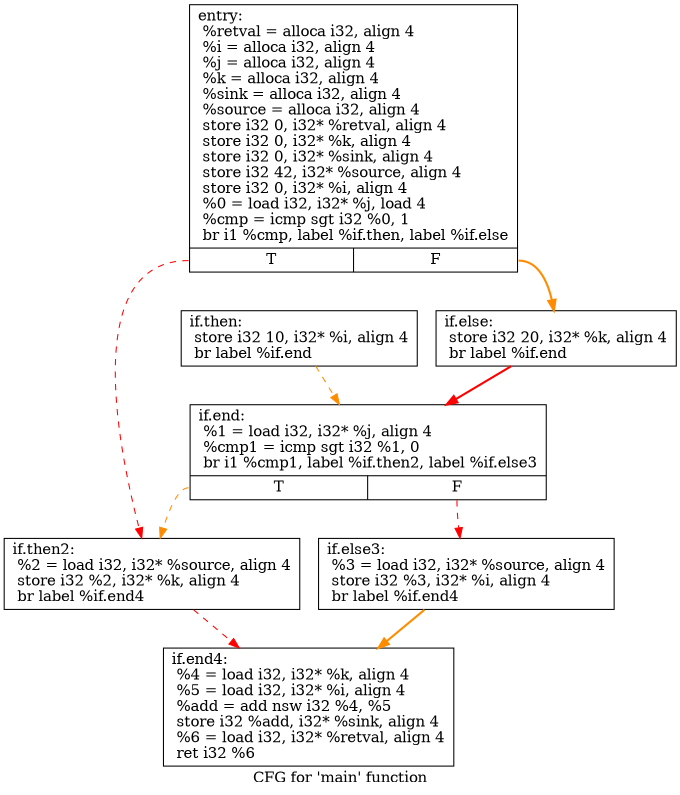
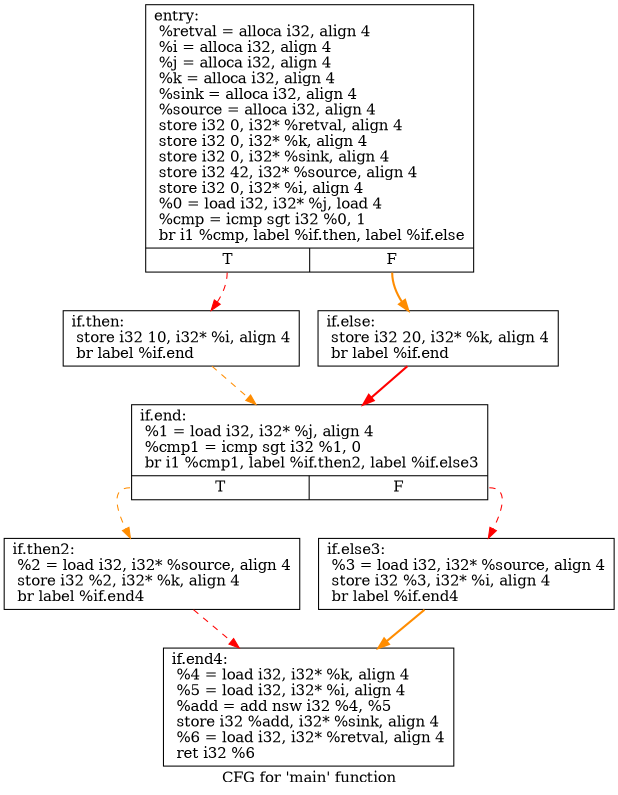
  digraph {
    label="CFG for 'main' function"
    node [shape=record]
    edge [color=red style=dashed]
    n1 [label="{entry:\l  %retval = alloca i32, align 4\l  %i = alloca i32, align 4\l  %j = alloca i32, align 4\l  %k = alloca i32, align 4\l  %sink = alloca i32, align 4\l  %source = alloca i32, align 4\l  store i32 0, i32* %retval, align 4\l  store i32 0, i32* %k, align 4\l  store i32 0, i32* %sink, align 4\l  store i32 42, i32* %source, align 4\l  store i32 0, i32* %i, align 4\l  %0 = load i32, i32* %j, load 4\l  %cmp = icmp sgt i32 %0, 1\l  br i1 %cmp, label %if.then, label %if.else\l|{<s0>T|<s1>F}}"]
    n2 [label="{if.then:                                          \l  store i32 10, i32* %i, align 4\l  br label %if.end\l}"]
    n3 [label="{if.else:                                          \l  store i32 20, i32* %k, align 4\l  br label %if.end\l}"]
    n4 [label="{if.end:                                           \l  %1 = load i32, i32* %j, align 4\l  %cmp1 = icmp sgt i32 %1, 0\l  br i1 %cmp1, label %if.then2, label %if.else3\l|{<s0>T|<s1>F}}"]
    n5 [label="{if.then2:                                         \l  %2 = load i32, i32* %source, align 4\l  store i32 %2, i32* %k, align 4\l  br label %if.end4\l}"]
    n6 [label="{if.else3:                                         \l  %3 = load i32, i32* %source, align 4\l  store i32 %3, i32* %i, align 4\l  br label %if.end4\l}"]
    n7 [label="{if.end4:                                          \l  %4 = load i32, i32* %k, align 4\l  %5 = load i32, i32* %i, align 4\l  %add = add nsw i32 %4, %5\l  store i32 %add, i32* %sink, align 4\l  %6 = load i32, i32* %retval, align 4\l  ret i32 %6\l}"]
-   n1 -> n5 [tailport=s0]
+   n1 -> n2 [tailport=s0]
    n1 -> n3 [color=darkorange style=bold tailport=s1]
    n2 -> n4 [color=darkorange]
    n3 -> n4 [style=bold]
    n4 -> n5 [color=darkorange tailport=s0]
    n4 -> n6 [tailport=s1]
    n5 -> n7
    n6 -> n7 [color=darkorange style=bold]
  }
